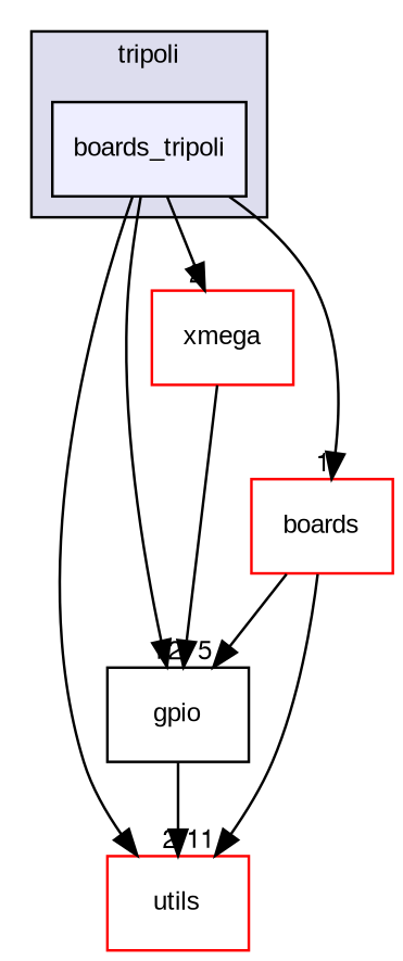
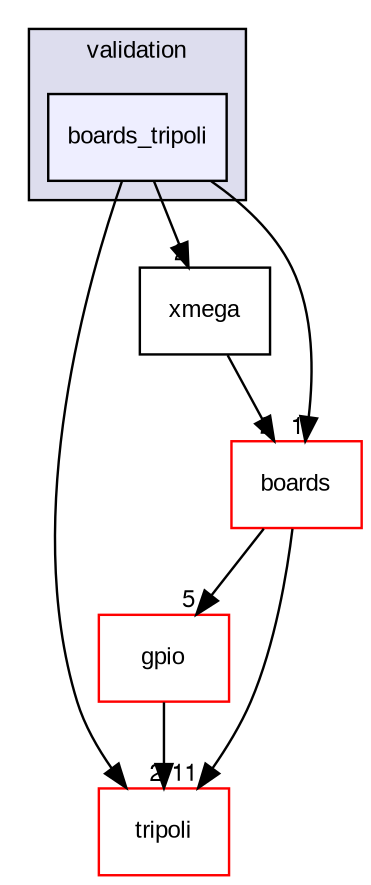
  digraph {
    compound=true
    fontname="Liberation Sans"
    node [fillcolor=white fontname="Liberation Sans" fontsize=10 shape=box style=filled color=red]
    edge [fontname="Liberation Sans" headlabel=1 labeldistance=1.5 labelfontname=FreeSans labelfontsize=10]
    n1 [fillcolor="#eeeeff" label=boards_tripoli pencolor=black color=""]
-   n2 [color=black label=gpio]
-   n3 [label=utils]
-   n4 [label=xmega fillcolor="" style=""]
+   n2 [label=gpio]
+   n3 [label=tripoli]
+   n4 [label=xmega fillcolor="" style="" color=""]
    n5 [label=boards]
    subgraph cluster_1 {
      bgcolor="#ddddee"
      fontsize=10
-     label=tripoli
+     label=validation
      pencolor=black
      n1
    }
-   n1 -> n2
    n1 -> n3
    n1 -> n4 [headlabel=2]
    n1 -> n5
    n2 -> n3 [headlabel=2]
-   n4 -> n2 [headlabel=2]
+   n4 -> n5 [headlabel=2]
    n5 -> n2 [headlabel=5]
    n5 -> n3 [headlabel=11]
  }
